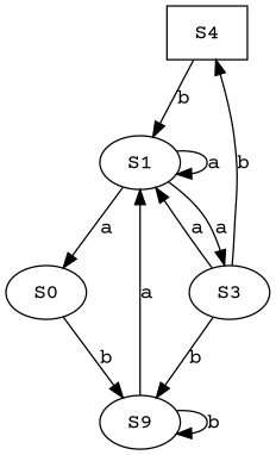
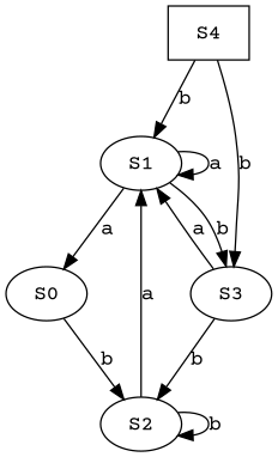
  digraph {
    fontname="Courier Prime"
    node [fontname="Courier Prime"]
    edge [fontname="Courier Prime"]
    S4 [shape=box]
    S1
    S3
    S0
-   S2 [label=S9]
+   S2
    S4 -> S1 [label=b]
    S1 -> S1 [label=a]
-   S1 -> S3 [label=a]
+   S1 -> S3 [label=b]
    S1 -> S0 [label=a]
-   S3 -> S4 [label=b]
+   S4 -> S3 [label=b]
    S3 -> S1 [label=a]
    S3 -> S2 [label=b]
    S0 -> S2 [label=b]
    S2 -> S1 [label=a]
    S2 -> S2 [label=b]
  }
